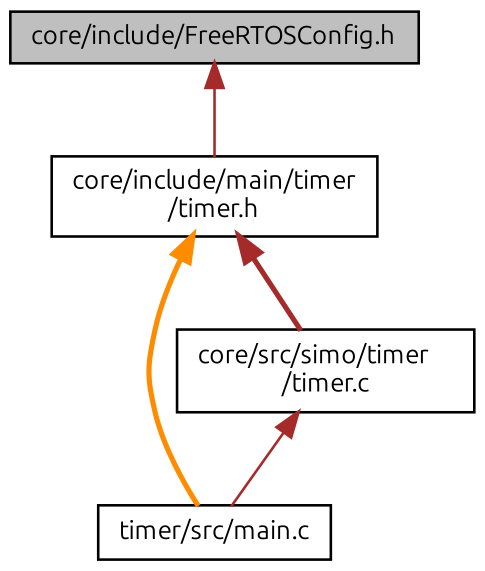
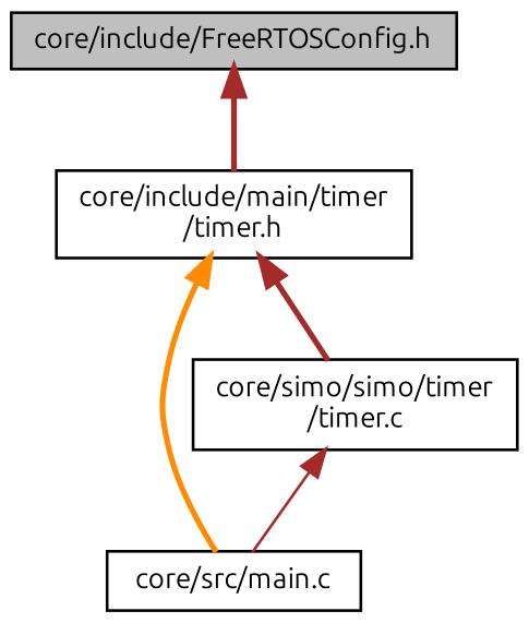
  digraph {
    fontname=Ubuntu
    node [color=black fillcolor=white fontname=Ubuntu fontsize=10 shape=record style=filled]
    edge [color=brown dir=back fontname=Ubuntu fontsize=10 labelfontname=Helvetica labelfontsize=10 style=solid]
    n1 [fillcolor=grey75 fontcolor=black height=0.2 label="core/include/FreeRTOSConfig.h" width=0.4]
    n2 [height=0.2 label="core/include/main/timer\l/timer.h" width=0.4]
-   n3 [height=0.2 label="timer/src/main.c" width=0.4]
-   n4 [height=0.2 label="core/src/simo/timer\l/timer.c" width=0.4]
-   n1 -> n2
+   n3 [height=0.2 label="core/src/main.c" width=0.4]
+   n4 [height=0.2 label="core/simo/simo/timer\l/timer.c" width=0.4]
+   n1 -> n2 [style=bold]
    n2 -> n3 [color=darkorange style=bold]
    n2 -> n4 [style=bold]
    n4 -> n3
  }
